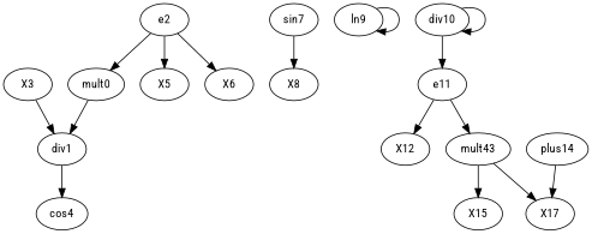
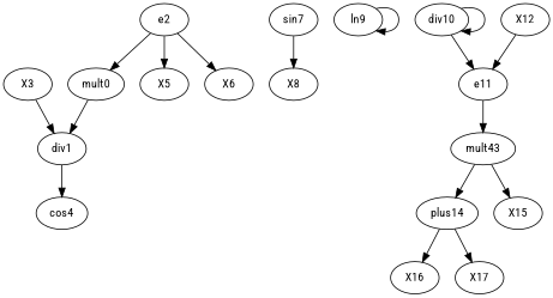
  digraph {
    fontname="Roboto Condensed"
    node [fontname="Roboto Condensed"]
    edge [fontname="Roboto Condensed"]
    mult0
    div1
    cos4
    e2
    X5
    X6
    X3
    sin7
    X8
    ln9
    div10
    e11
    X12
    n14 [label=mult43]
    plus14
    X15
+   X16
    X17
    mult0 -> div1
    div1 -> cos4
    e2 -> mult0
    e2 -> X5
    e2 -> X6
    X3 -> div1
    sin7 -> X8
    ln9 -> ln9
    div10 -> div10
    div10 -> e11
-   e11 -> X12
+   X12 -> e11
    e11 -> n14
-   n14 -> X17
+   n14 -> plus14
    n14 -> X15
+   plus14 -> X16
    plus14 -> X17
  }
